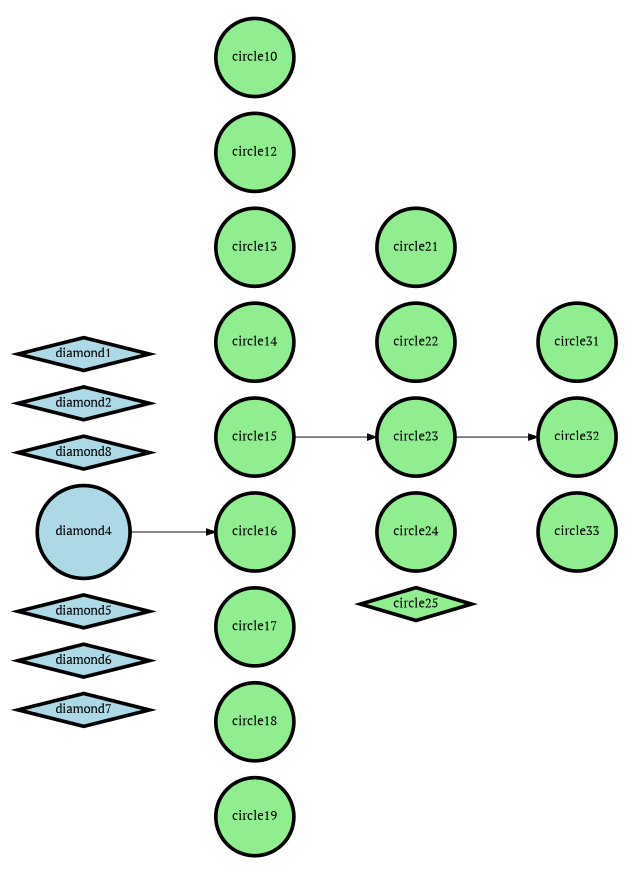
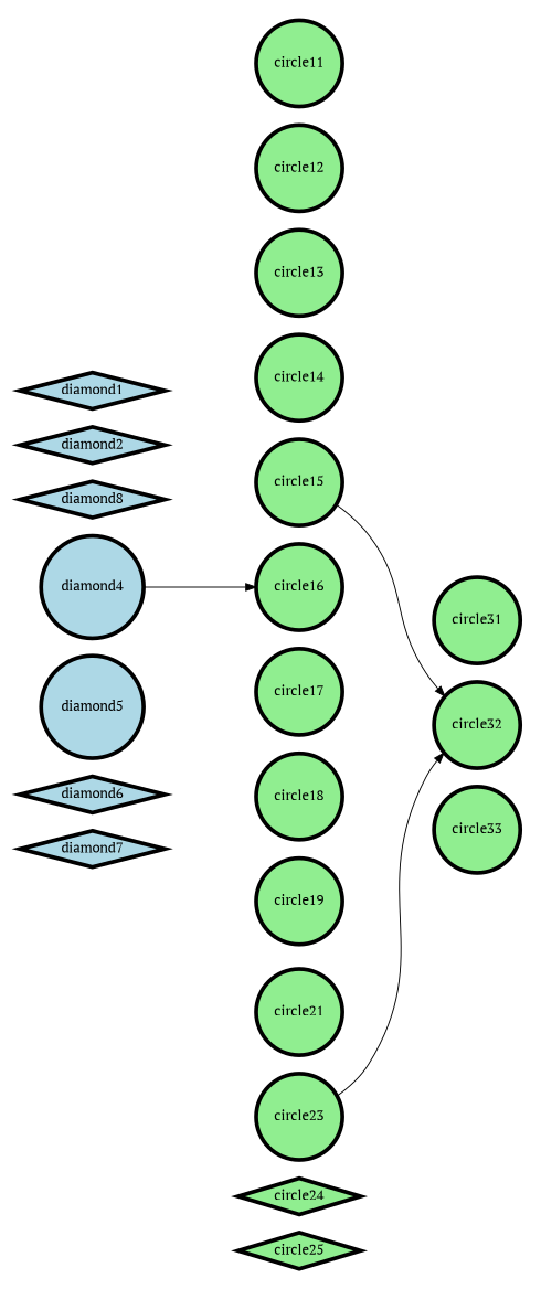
  digraph {
    compound=true
    fontname="PT Serif"
    rankdir=LR
    node [fillcolor=lightgreen fontname="PT Serif" penwidth=4 shape=circle style=filled]
    edge [fontname="PT Serif" minlen=2]
    diamond1 [fillcolor=lightblue shape=diamond]
    diamond2 [fillcolor=lightblue shape=diamond]
    n3 [fillcolor=lightblue label=diamond8 shape=diamond]
    diamond4 [fillcolor=lightblue]
-   diamond5 [fillcolor=lightblue shape=diamond]
+   diamond5 [fillcolor=lightblue]
    diamond6 [fillcolor=lightblue shape=diamond]
    diamond7 [fillcolor=lightblue shape=diamond]
-   circle11 [label=circle10]
+   circle11
    circle12
    circle13
    circle14
    circle15
    circle16
    circle17
    circle18
    circle19
    circle21
-   circle22
    circle23
-   circle24
+   circle24 [shape=diamond]
    circle25 [shape=diamond]
    circle31
    circle32
    circle33
    subgraph cluster_1 {
      style=invis
      diamond1
      diamond2
      n3
      diamond4
      diamond5
      diamond6
      diamond7
    }
    subgraph cluster_2 {
      style=invis
      circle11
      circle12
      circle13
      circle14
      circle15
      circle16
      circle17
      circle18
      circle19
    }
    subgraph cluster_3 {
      style=invis
      circle21
-     circle22
      circle23
      circle24
      circle25
    }
    subgraph cluster_4 {
      style=invis
      circle31
      circle32
      circle33
    }
    diamond4 -> circle16 [width=4]
-   circle15 -> circle23
+   circle15 -> circle32
    circle23 -> circle32
  }
